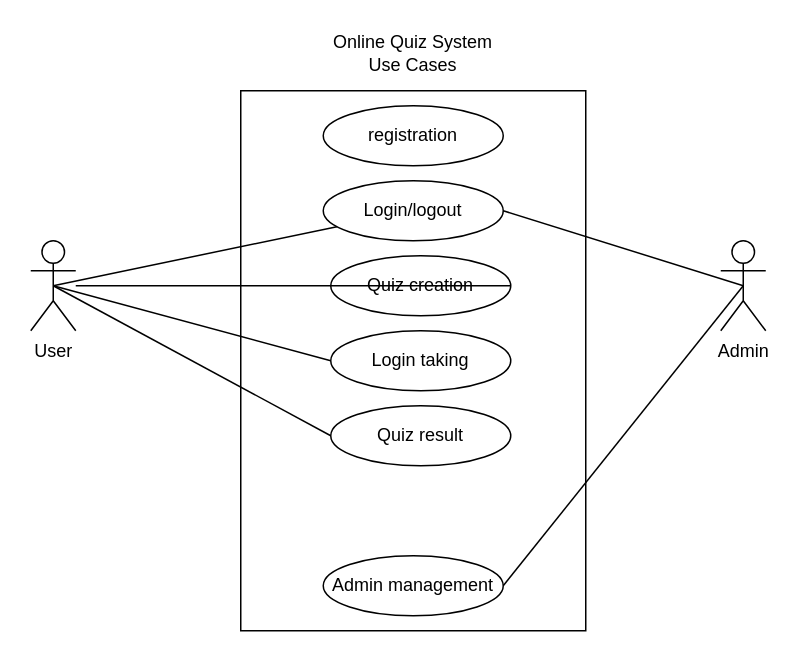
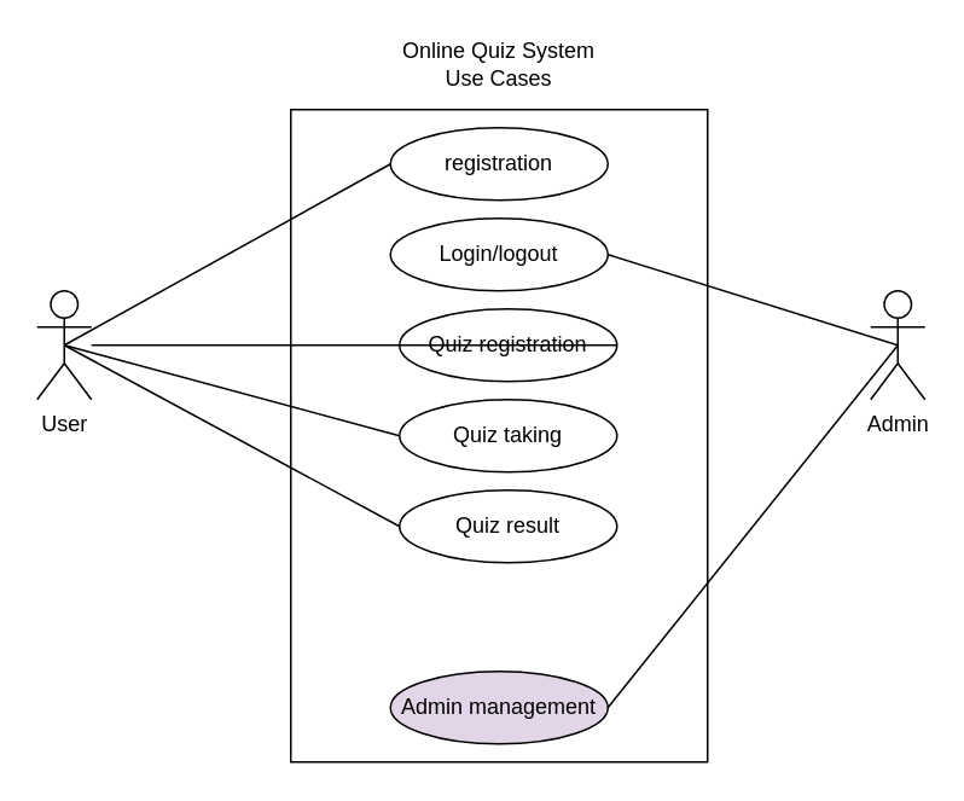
  <mxCell id="0" />
  <mxCell id="1" parent="0" />
  <mxCell id="2" value="User" style="shape=umlActor;verticalLabelPosition=bottom;verticalAlign=top;html=1;outlineConnect=0;" vertex="1" parent="1"><mxGeometry x="20" y="160" width="30" height="60" as="geometry" /></mxCell>
  <mxCell id="3" value="Admin" style="shape=umlActor;verticalLabelPosition=bottom;verticalAlign=top;html=1;outlineConnect=0;" vertex="1" parent="1"><mxGeometry x="480" y="160" width="30" height="60" as="geometry" /></mxCell>
  <mxCell id="4" value="" style="verticalLabelPosition=bottom;verticalAlign=top;html=1;shape=mxgraph.basic.rect;fillColor2=none;strokeWidth=1;size=20;indent=5;" vertex="1" parent="1"><mxGeometry x="160" y="60" width="230" height="360" as="geometry" /></mxCell>
  <mxCell id="5" value="registration" style="ellipse;whiteSpace=wrap;html=1;" vertex="1" parent="1"><mxGeometry x="215" y="70" width="120" height="40" as="geometry" /></mxCell>
  <mxCell id="6" value="Login/logout" style="ellipse;whiteSpace=wrap;html=1;" vertex="1" parent="1"><mxGeometry x="215" y="120" width="120" height="40" as="geometry" /></mxCell>
- <mxCell id="7" value="Quiz creation" style="ellipse;whiteSpace=wrap;html=1;" vertex="1" parent="1"><mxGeometry x="220" y="170" width="120" height="40" as="geometry" /></mxCell>
- <mxCell id="8" value="Login taking" style="ellipse;whiteSpace=wrap;html=1;" vertex="1" parent="1"><mxGeometry x="220" y="220" width="120" height="40" as="geometry" /></mxCell>
+ <mxCell id="7" value="Quiz registration" style="ellipse;whiteSpace=wrap;html=1;" vertex="1" parent="1"><mxGeometry x="220" y="170" width="120" height="40" as="geometry" /></mxCell>
+ <mxCell id="8" value="Quiz taking" style="ellipse;whiteSpace=wrap;html=1;" vertex="1" parent="1"><mxGeometry x="220" y="220" width="120" height="40" as="geometry" /></mxCell>
  <mxCell id="9" value="Quiz result" style="ellipse;whiteSpace=wrap;html=1;" vertex="1" parent="1"><mxGeometry x="220" y="270" width="120" height="40" as="geometry" /></mxCell>
- <mxCell id="10" value="Admin management" style="ellipse;whiteSpace=wrap;html=1;" vertex="1" parent="1"><mxGeometry x="215" y="370" width="120" height="40" as="geometry" /></mxCell>
- <mxCell id="11" value="" style="endArrow=none;html=1;rounded=0;exitX=0.5;exitY=0.5;exitDx=0;exitDy=0;exitPerimeter=0;" edge="1" parent="1" source="2" target="6"><mxGeometry width="50" height="50" relative="1" as="geometry"><mxPoint x="270" y="250" as="sourcePoint" /><mxPoint x="320" y="200" as="targetPoint" /></mxGeometry></mxCell>
+ <mxCell id="10" value="Admin management" style="ellipse;whiteSpace=wrap;html=1;fillColor=#e1d5e7;" vertex="1" parent="1"><mxGeometry x="215" y="370" width="120" height="40" as="geometry" /></mxCell>
+ <mxCell id="11" value="" style="endArrow=none;html=1;rounded=0;exitX=0.5;exitY=0.5;exitDx=0;exitDy=0;exitPerimeter=0;entryX=0;entryY=0.5;entryDx=0;entryDy=0;" edge="1" parent="1" source="2" target="5"><mxGeometry width="50" height="50" relative="1" as="geometry"><mxPoint x="270" y="250" as="sourcePoint" /><mxPoint x="320" y="200" as="targetPoint" /></mxGeometry></mxCell>
  <mxCell id="12" value="" style="endArrow=none;html=1;rounded=0;exitX=0.5;exitY=0.5;exitDx=0;exitDy=0;exitPerimeter=0;entryX=0;entryY=0.5;entryDx=0;entryDy=0;" edge="1" parent="1" source="2" target="8"><mxGeometry width="50" height="50" relative="1" as="geometry"><mxPoint x="15" y="140" as="sourcePoint" /><mxPoint x="225" y="150" as="targetPoint" /></mxGeometry></mxCell>
  <mxCell id="13" value="" style="endArrow=none;html=1;rounded=0;exitX=0.5;exitY=0.5;exitDx=0;exitDy=0;exitPerimeter=0;entryX=0;entryY=0.5;entryDx=0;entryDy=0;" edge="1" parent="1" source="2" target="9"><mxGeometry width="50" height="50" relative="1" as="geometry"><mxPoint x="15" y="140" as="sourcePoint" /><mxPoint x="230" y="250" as="targetPoint" /></mxGeometry></mxCell>
  <mxCell id="14" value="" style="endArrow=none;html=1;rounded=0;entryX=0.5;entryY=0.5;entryDx=0;entryDy=0;entryPerimeter=0;exitX=1;exitY=0.5;exitDx=0;exitDy=0;" edge="1" parent="1" source="6" target="3"><mxGeometry width="50" height="50" relative="1" as="geometry"><mxPoint x="40" y="180" as="sourcePoint" /><mxPoint x="225" y="100" as="targetPoint" /></mxGeometry></mxCell>
  <mxCell id="15" value="" style="endArrow=none;html=1;rounded=0;exitX=1;exitY=0.5;exitDx=0;exitDy=0;" edge="1" parent="1" source="7" target="2"><mxGeometry width="50" height="50" relative="1" as="geometry"><mxPoint x="345" y="150" as="sourcePoint" /><mxPoint x="615" y="140" as="targetPoint" /></mxGeometry></mxCell>
  <mxCell id="16" value="" style="endArrow=none;html=1;rounded=0;entryX=0.5;entryY=0.5;entryDx=0;entryDy=0;entryPerimeter=0;exitX=1;exitY=0.5;exitDx=0;exitDy=0;" edge="1" parent="1" source="10" target="3"><mxGeometry width="50" height="50" relative="1" as="geometry"><mxPoint x="520" y="240" as="sourcePoint" /><mxPoint x="625" y="150" as="targetPoint" /></mxGeometry></mxCell>
  <mxCell id="17" value="Online Quiz System&lt;br&gt;Use Cases" style="text;html=1;strokeColor=none;fillColor=none;align=center;verticalAlign=middle;whiteSpace=wrap;rounded=0;" vertex="1" parent="1"><mxGeometry x="195" y="20" width="160" height="30" as="geometry" /></mxCell>
